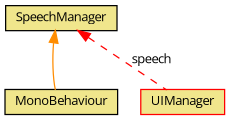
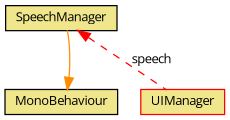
  digraph {
    fontname="Open Sans"
    node [color=black fillcolor=khaki fontname="Open Sans" fontsize=10 shape=record style=filled]
    edge [dir=back fontname="Open Sans" fontsize=10 labelfontname=Helvetica labelfontsize=10]
    n1 [color=red fontcolor=black height=0.2 label=UIManager width=0.4]
    n2 [height=0.2 label=MonoBehaviour width=0.4]
    n3 [height=0.2 label=SpeechManager width=0.4]
-   n3 -> n2 [color=darkorange style=solid]
+   n2 -> n3 [color=darkorange style=solid]
    n3 -> n1 [color=red label=" speech" style=dashed]
  }
